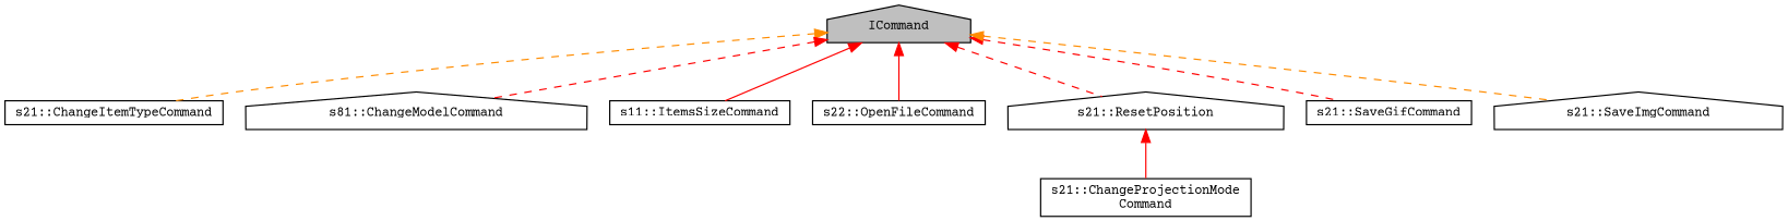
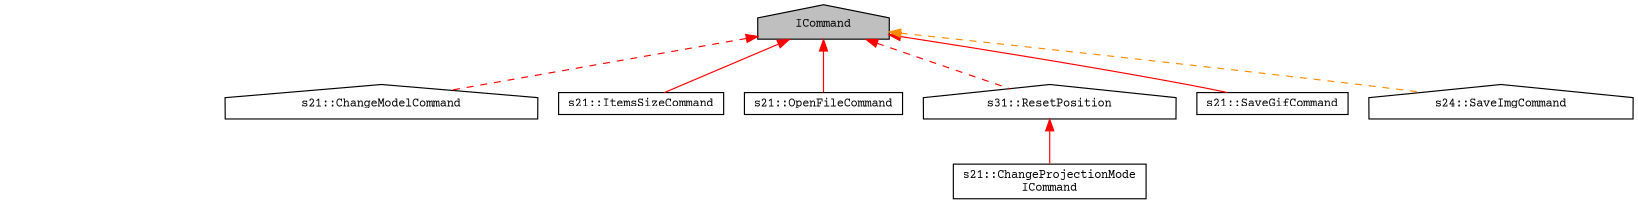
  digraph {
    fontname="Courier Prime"
    rankdir=TB
    node [color=black fillcolor=white fontname="Courier Prime" fontsize=10 shape=box style=filled]
    edge [color=red dir=back fontname="Courier Prime" fontsize=10 labelfontname=Helvetica labelfontsize=10 style=dashed]
    n1 [fillcolor=grey75 fontcolor=black height=0.2 label=ICommand shape=house width=0.4]
-   n2 [height=0.2 label="s21::ChangeItemTypeCommand" width=0.4]
-   n3 [height=0.2 label="s81::ChangeModelCommand" shape=house width=0.4]
-   n4 [height=0.2 label="s11::ItemsSizeCommand" width=0.4]
-   n5 [height=0.2 label="s22::OpenFileCommand" width=0.4]
-   n6 [height=0.2 label="s21::ResetPosition" shape=house width=0.4]
+   n3 [height=0.2 label="s21::ChangeModelCommand" shape=house width=0.4]
+   n4 [height=0.2 label="s21::ItemsSizeCommand" width=0.4]
+   n5 [height=0.2 label="s21::OpenFileCommand" width=0.4]
+   n6 [height=0.2 label="s31::ResetPosition" shape=house width=0.4]
    n7 [height=0.2 label="s21::SaveGifCommand" width=0.4]
-   n8 [height=0.2 label="s21::SaveImgCommand" shape=house width=0.4]
-   n9 [height=0.2 label="s21::ChangeProjectionMode\lCommand" width=0.4]
-   n1 -> n2 [color=darkorange]
+   n8 [height=0.2 label="s24::SaveImgCommand" shape=house width=0.4]
+   n9 [height=0.2 label="s21::ChangeProjectionMode\lICommand" width=0.4]
    n1 -> n3
    n1 -> n4 [style=solid]
    n1 -> n5 [style=solid]
    n1 -> n6
-   n1 -> n7
+   n1 -> n7 [style=solid]
    n1 -> n8 [color=darkorange]
    n6 -> n9 [style=solid]
  }
